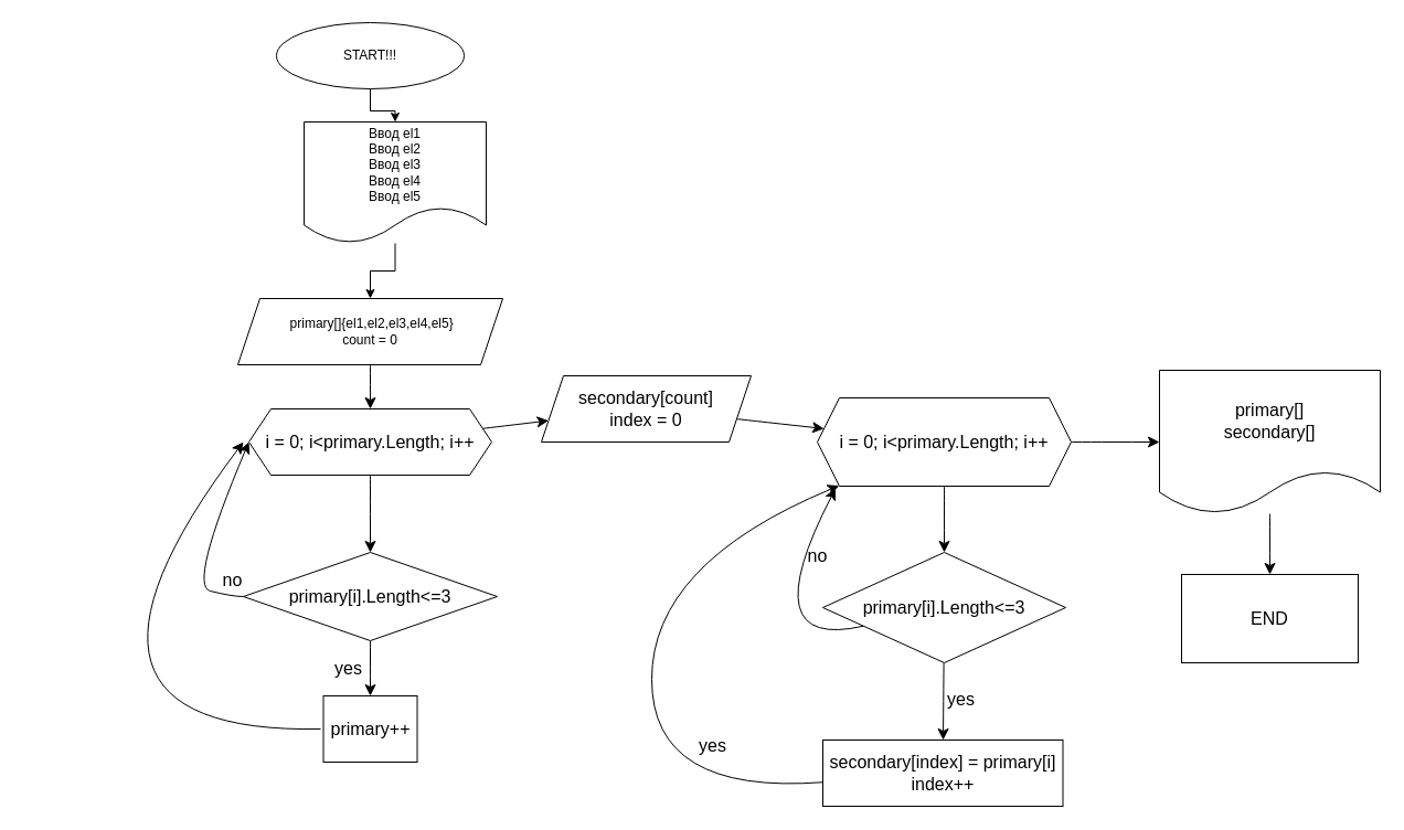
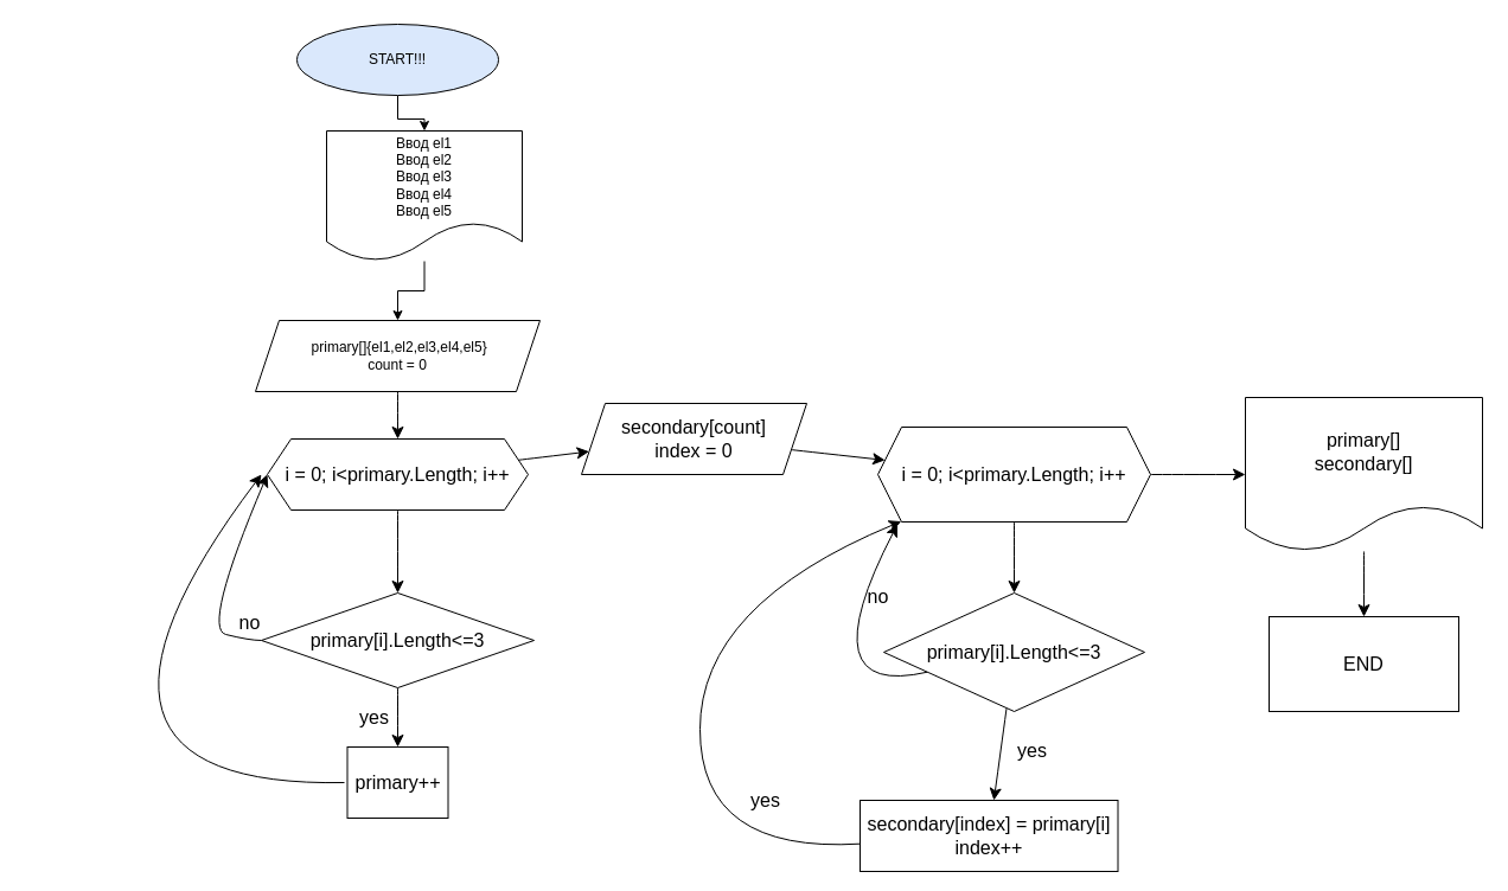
  <mxCell id="0" />
  <mxCell id="1" parent="0" />
  <mxCell id="2" value="" style="edgeStyle=orthogonalEdgeStyle;rounded=0;orthogonalLoop=1;jettySize=auto;html=1;" edge="1" parent="1" source="3" target="5"><mxGeometry relative="1" as="geometry" /></mxCell>
- <mxCell id="3" value="START!!!" style="ellipse;whiteSpace=wrap;html=1;" vertex="1" parent="1"><mxGeometry x="250" y="20" width="170" height="60" as="geometry" /></mxCell>
+ <mxCell id="3" value="START!!!" style="ellipse;whiteSpace=wrap;html=1;fillColor=#dae8fc;" vertex="1" parent="1"><mxGeometry x="250" y="20" width="170" height="60" as="geometry" /></mxCell>
  <mxCell id="4" value="" style="edgeStyle=orthogonalEdgeStyle;rounded=0;orthogonalLoop=1;jettySize=auto;html=1;" edge="1" parent="1" source="5" target="7"><mxGeometry relative="1" as="geometry" /></mxCell>
  <mxCell id="5" value="Ввод el1&lt;br style=&quot;border-color: var(--border-color);&quot;&gt;Ввод el2&lt;br style=&quot;border-color: var(--border-color);&quot;&gt;Ввод el3&lt;br style=&quot;border-color: var(--border-color);&quot;&gt;Ввод el4&lt;br style=&quot;border-color: var(--border-color);&quot;&gt;Ввод el5" style="shape=document;whiteSpace=wrap;html=1;boundedLbl=1;" vertex="1" parent="1"><mxGeometry x="275" y="110" width="165" height="110" as="geometry" /></mxCell>
  <mxCell id="6" value="" style="edgeStyle=none;curved=1;rounded=0;orthogonalLoop=1;jettySize=auto;html=1;fontSize=12;startSize=8;endSize=8;" edge="1" parent="1" source="7" target="10"><mxGeometry relative="1" as="geometry" /></mxCell>
  <mxCell id="7" value="&amp;nbsp;primary[]{el1,el2,el3,el4,el5}&lt;br&gt;count = 0" style="shape=parallelogram;perimeter=parallelogramPerimeter;whiteSpace=wrap;html=1;fixedSize=1;" vertex="1" parent="1"><mxGeometry x="215" y="270" width="240" height="60" as="geometry" /></mxCell>
  <mxCell id="8" value="" style="edgeStyle=none;curved=1;rounded=0;orthogonalLoop=1;jettySize=auto;html=1;fontSize=12;startSize=8;endSize=8;" edge="1" parent="1" source="10" target="15"><mxGeometry relative="1" as="geometry" /></mxCell>
  <mxCell id="9" value="" style="edgeStyle=none;curved=1;rounded=0;orthogonalLoop=1;jettySize=auto;html=1;fontSize=12;startSize=8;endSize=8;" edge="1" parent="1" source="10" target="19"><mxGeometry relative="1" as="geometry" /></mxCell>
  <mxCell id="10" value="i = 0; i&amp;lt;primary.Length; i++" style="shape=hexagon;perimeter=hexagonPerimeter2;whiteSpace=wrap;html=1;fixedSize=1;fontSize=16;" vertex="1" parent="1"><mxGeometry x="225" y="370" width="220" height="60" as="geometry" /></mxCell>
  <mxCell id="11" value="" style="edgeStyle=none;curved=1;rounded=0;orthogonalLoop=1;jettySize=auto;html=1;fontSize=12;startSize=8;endSize=8;exitX=0.5;exitY=1;exitDx=0;exitDy=0;" edge="1" parent="1" source="15" target="13"><mxGeometry relative="1" as="geometry"><mxPoint x="410" y="540" as="sourcePoint" /></mxGeometry></mxCell>
  <mxCell id="12" style="edgeStyle=none;curved=1;rounded=0;orthogonalLoop=1;jettySize=auto;html=1;fontSize=12;startSize=8;endSize=8;" edge="1" parent="1"><mxGeometry relative="1" as="geometry"><mxPoint x="220" y="400" as="targetPoint" /><mxPoint x="290" y="660" as="sourcePoint" /><Array as="points"><mxPoint x="20" y="665" /></Array></mxGeometry></mxCell>
  <mxCell id="13" value="primary++" style="whiteSpace=wrap;html=1;fontSize=16;" vertex="1" parent="1"><mxGeometry x="292.5" y="630" width="85" height="60" as="geometry" /></mxCell>
  <mxCell id="14" style="edgeStyle=none;curved=1;rounded=0;orthogonalLoop=1;jettySize=auto;html=1;entryX=0;entryY=0.5;entryDx=0;entryDy=0;fontSize=12;startSize=8;endSize=8;" edge="1" parent="1" source="15" target="10"><mxGeometry relative="1" as="geometry"><Array as="points"><mxPoint x="210" y="540" /><mxPoint x="170" y="530" /></Array></mxGeometry></mxCell>
  <mxCell id="15" value="primary[i].Length&amp;lt;=3" style="rhombus;whiteSpace=wrap;html=1;fontSize=16;" vertex="1" parent="1"><mxGeometry x="220" y="500" width="230" height="80" as="geometry" /></mxCell>
  <mxCell id="16" value="yes" style="text;html=1;align=center;verticalAlign=middle;resizable=0;points=[];autosize=1;strokeColor=none;fillColor=none;fontSize=16;" vertex="1" parent="1"><mxGeometry x="290" y="590" width="50" height="30" as="geometry" /></mxCell>
  <mxCell id="17" value="no" style="text;html=1;align=center;verticalAlign=middle;resizable=0;points=[];autosize=1;strokeColor=none;fillColor=none;fontSize=16;" vertex="1" parent="1"><mxGeometry x="190" y="510" width="40" height="30" as="geometry" /></mxCell>
  <mxCell id="18" value="" style="edgeStyle=none;curved=1;rounded=0;orthogonalLoop=1;jettySize=auto;html=1;fontSize=12;startSize=8;endSize=8;" edge="1" parent="1" source="19" target="22"><mxGeometry relative="1" as="geometry" /></mxCell>
  <mxCell id="19" value="secondary[count]&lt;br&gt;index = 0" style="shape=parallelogram;perimeter=parallelogramPerimeter;whiteSpace=wrap;html=1;fixedSize=1;fontSize=16;" vertex="1" parent="1"><mxGeometry x="490" y="340" width="190" height="60" as="geometry" /></mxCell>
  <mxCell id="20" value="" style="edgeStyle=none;curved=1;rounded=0;orthogonalLoop=1;jettySize=auto;html=1;fontSize=12;startSize=8;endSize=8;" edge="1" parent="1" source="22" target="25"><mxGeometry relative="1" as="geometry" /></mxCell>
  <mxCell id="21" value="" style="edgeStyle=none;curved=1;rounded=0;orthogonalLoop=1;jettySize=auto;html=1;fontSize=12;startSize=8;endSize=8;" edge="1" parent="1" source="22" target="32"><mxGeometry relative="1" as="geometry" /></mxCell>
  <mxCell id="22" value="i = 0; i&amp;lt;primary.Length; i++" style="shape=hexagon;perimeter=hexagonPerimeter2;whiteSpace=wrap;html=1;fixedSize=1;fontSize=16;" vertex="1" parent="1"><mxGeometry x="740" y="360" width="230" height="80" as="geometry" /></mxCell>
  <mxCell id="23" style="edgeStyle=none;curved=1;rounded=0;orthogonalLoop=1;jettySize=auto;html=1;fontSize=12;startSize=8;endSize=8;entryX=0.072;entryY=1.025;entryDx=0;entryDy=0;entryPerimeter=0;" edge="1" parent="1" source="25" target="22"><mxGeometry relative="1" as="geometry"><mxPoint x="660" y="550" as="targetPoint" /><Array as="points"><mxPoint x="680" y="590" /></Array></mxGeometry></mxCell>
  <mxCell id="24" value="" style="edgeStyle=none;curved=1;rounded=0;orthogonalLoop=1;jettySize=auto;html=1;fontSize=12;startSize=8;endSize=8;" edge="1" parent="1" source="25" target="28"><mxGeometry relative="1" as="geometry" /></mxCell>
  <mxCell id="25" value="primary[i].Length&amp;lt;=3" style="rhombus;whiteSpace=wrap;html=1;fontSize=16;" vertex="1" parent="1"><mxGeometry x="745" y="500" width="220" height="100" as="geometry" /></mxCell>
  <mxCell id="26" value="no" style="text;html=1;align=center;verticalAlign=middle;resizable=0;points=[];autosize=1;strokeColor=none;fillColor=none;fontSize=16;" vertex="1" parent="1"><mxGeometry x="720" y="488" width="40" height="30" as="geometry" /></mxCell>
  <mxCell id="27" style="edgeStyle=none;curved=1;rounded=0;orthogonalLoop=1;jettySize=auto;html=1;fontSize=12;startSize=8;endSize=8;" edge="1" parent="1" source="28" target="22"><mxGeometry relative="1" as="geometry"><mxPoint x="710" y="460" as="targetPoint" /><Array as="points"><mxPoint x="590" y="720" /><mxPoint x="590" y="510" /></Array></mxGeometry></mxCell>
- <mxCell id="28" value="secondary[index] = primary[i]&lt;br&gt;index++" style="whiteSpace=wrap;html=1;fontSize=16;" vertex="1" parent="1"><mxGeometry x="745" y="670" width="217.5" height="60" as="geometry" /></mxCell>
+ <mxCell id="28" value="secondary[index] = primary[i]&lt;br&gt;index++" style="whiteSpace=wrap;html=1;fontSize=16;" vertex="1" parent="1"><mxGeometry x="725" y="675" width="217.5" height="60" as="geometry" /></mxCell>
  <mxCell id="29" value="yes" style="text;html=1;align=center;verticalAlign=middle;resizable=0;points=[];autosize=1;strokeColor=none;fillColor=none;fontSize=16;" vertex="1" parent="1"><mxGeometry x="845" y="618" width="50" height="30" as="geometry" /></mxCell>
  <mxCell id="30" value="yes" style="text;html=1;align=center;verticalAlign=middle;resizable=0;points=[];autosize=1;strokeColor=none;fillColor=none;fontSize=16;" vertex="1" parent="1"><mxGeometry x="620" y="660" width="50" height="30" as="geometry" /></mxCell>
  <mxCell id="31" value="" style="edgeStyle=none;curved=1;rounded=0;orthogonalLoop=1;jettySize=auto;html=1;fontSize=12;startSize=8;endSize=8;" edge="1" parent="1" source="32" target="33"><mxGeometry relative="1" as="geometry" /></mxCell>
  <mxCell id="32" value="primary[]&lt;br&gt;secondary[]" style="shape=document;whiteSpace=wrap;html=1;boundedLbl=1;fontSize=16;" vertex="1" parent="1"><mxGeometry x="1050" y="335" width="200" height="130" as="geometry" /></mxCell>
  <mxCell id="33" value="END" style="whiteSpace=wrap;html=1;fontSize=16;rounded=0;" vertex="1" parent="1"><mxGeometry x="1070" y="520" width="160" height="80" as="geometry" /></mxCell>
